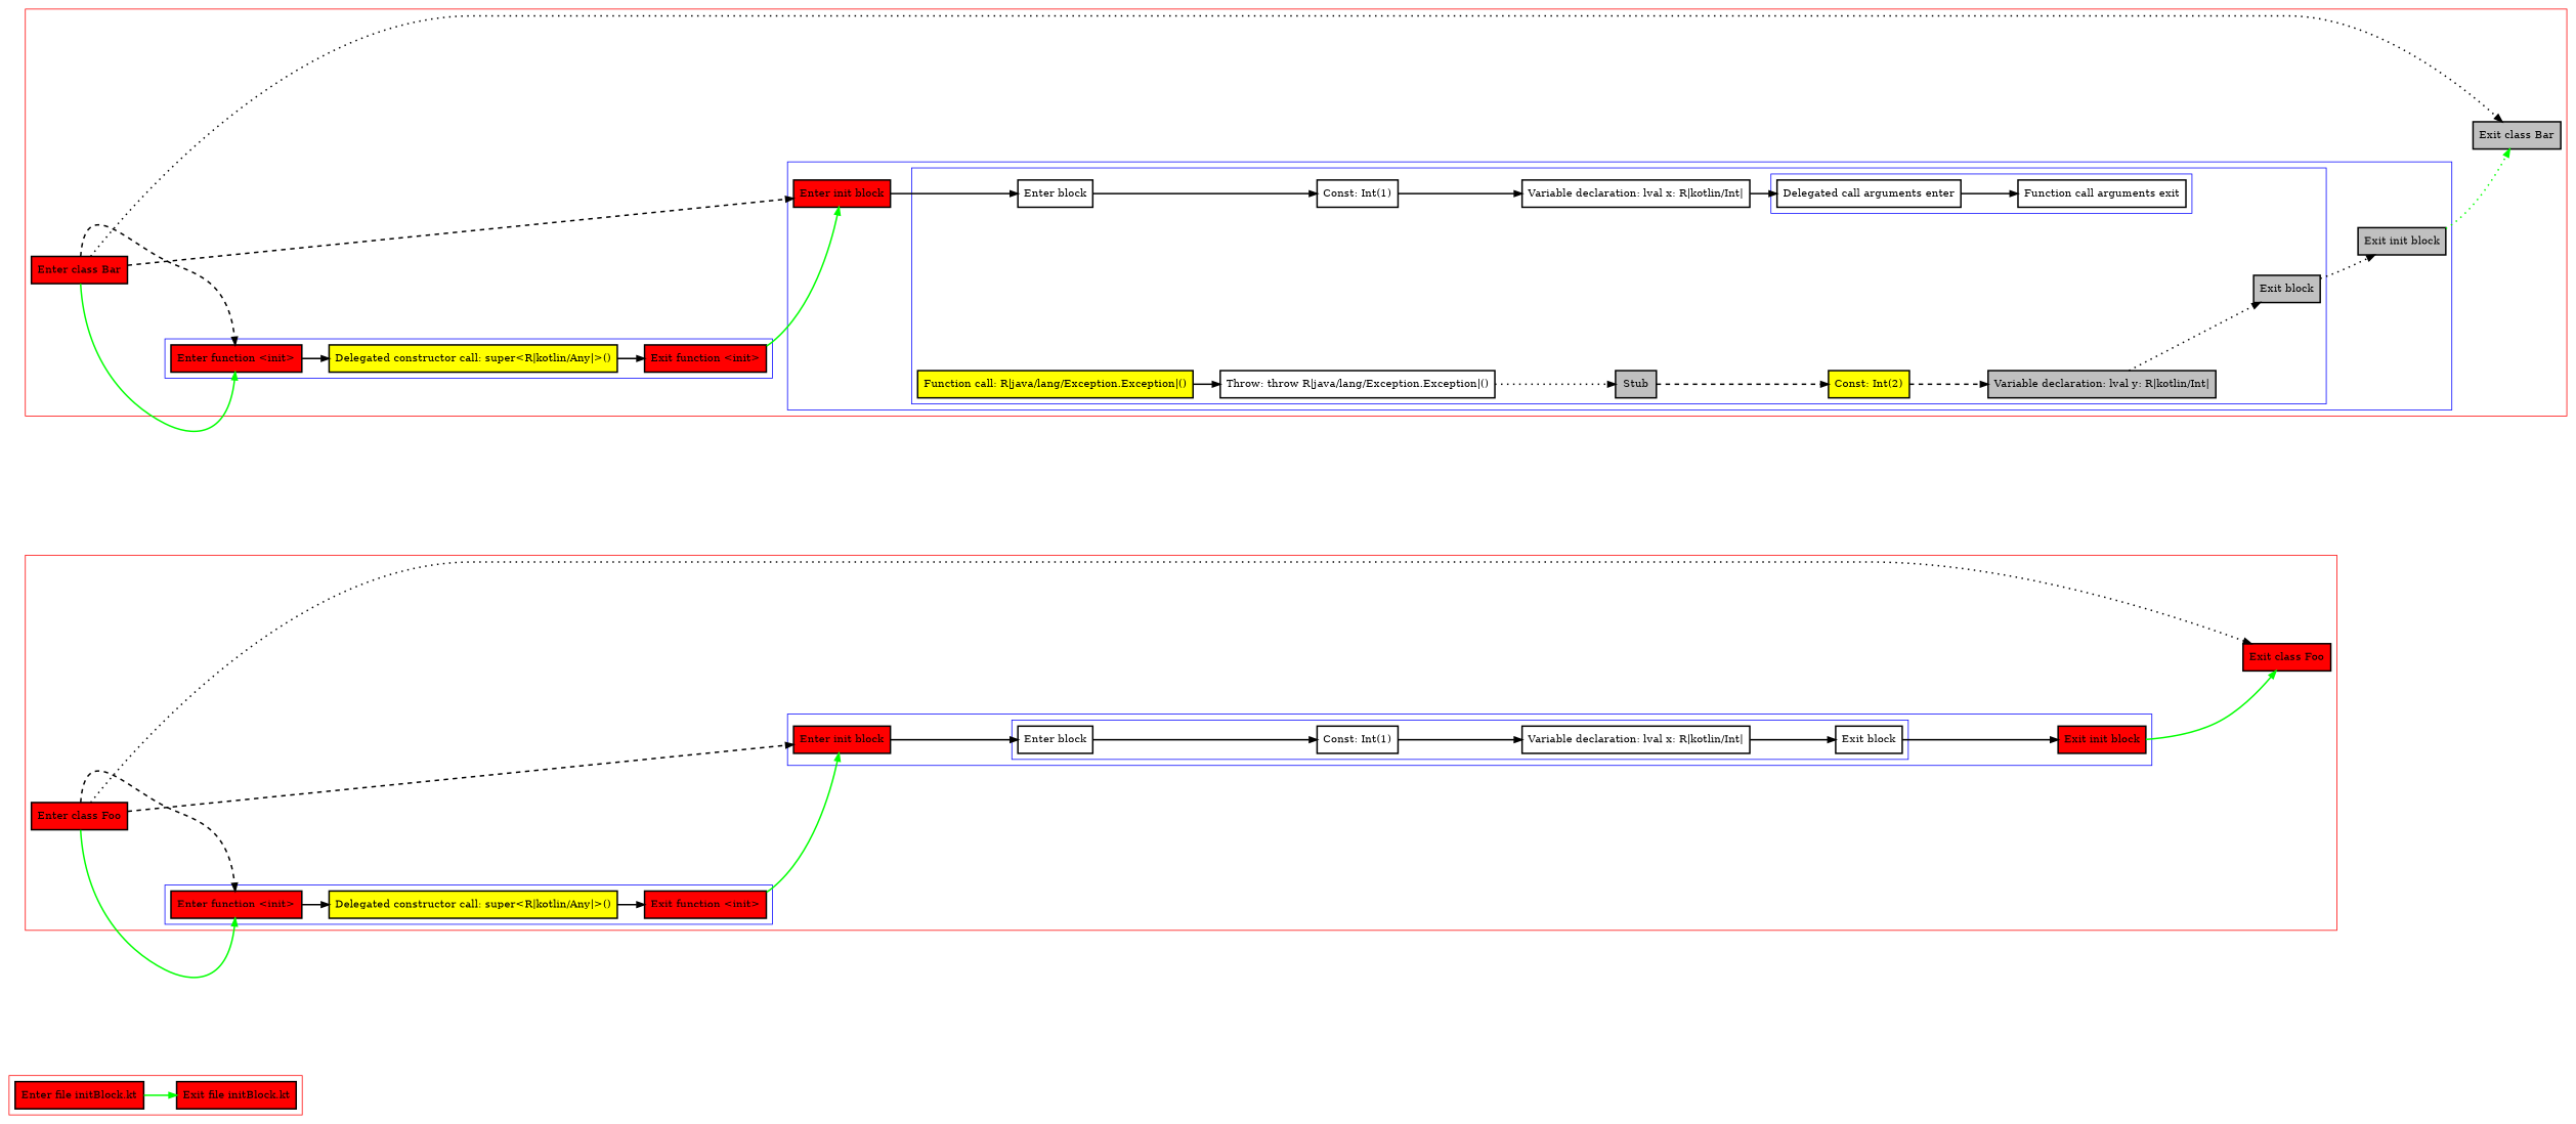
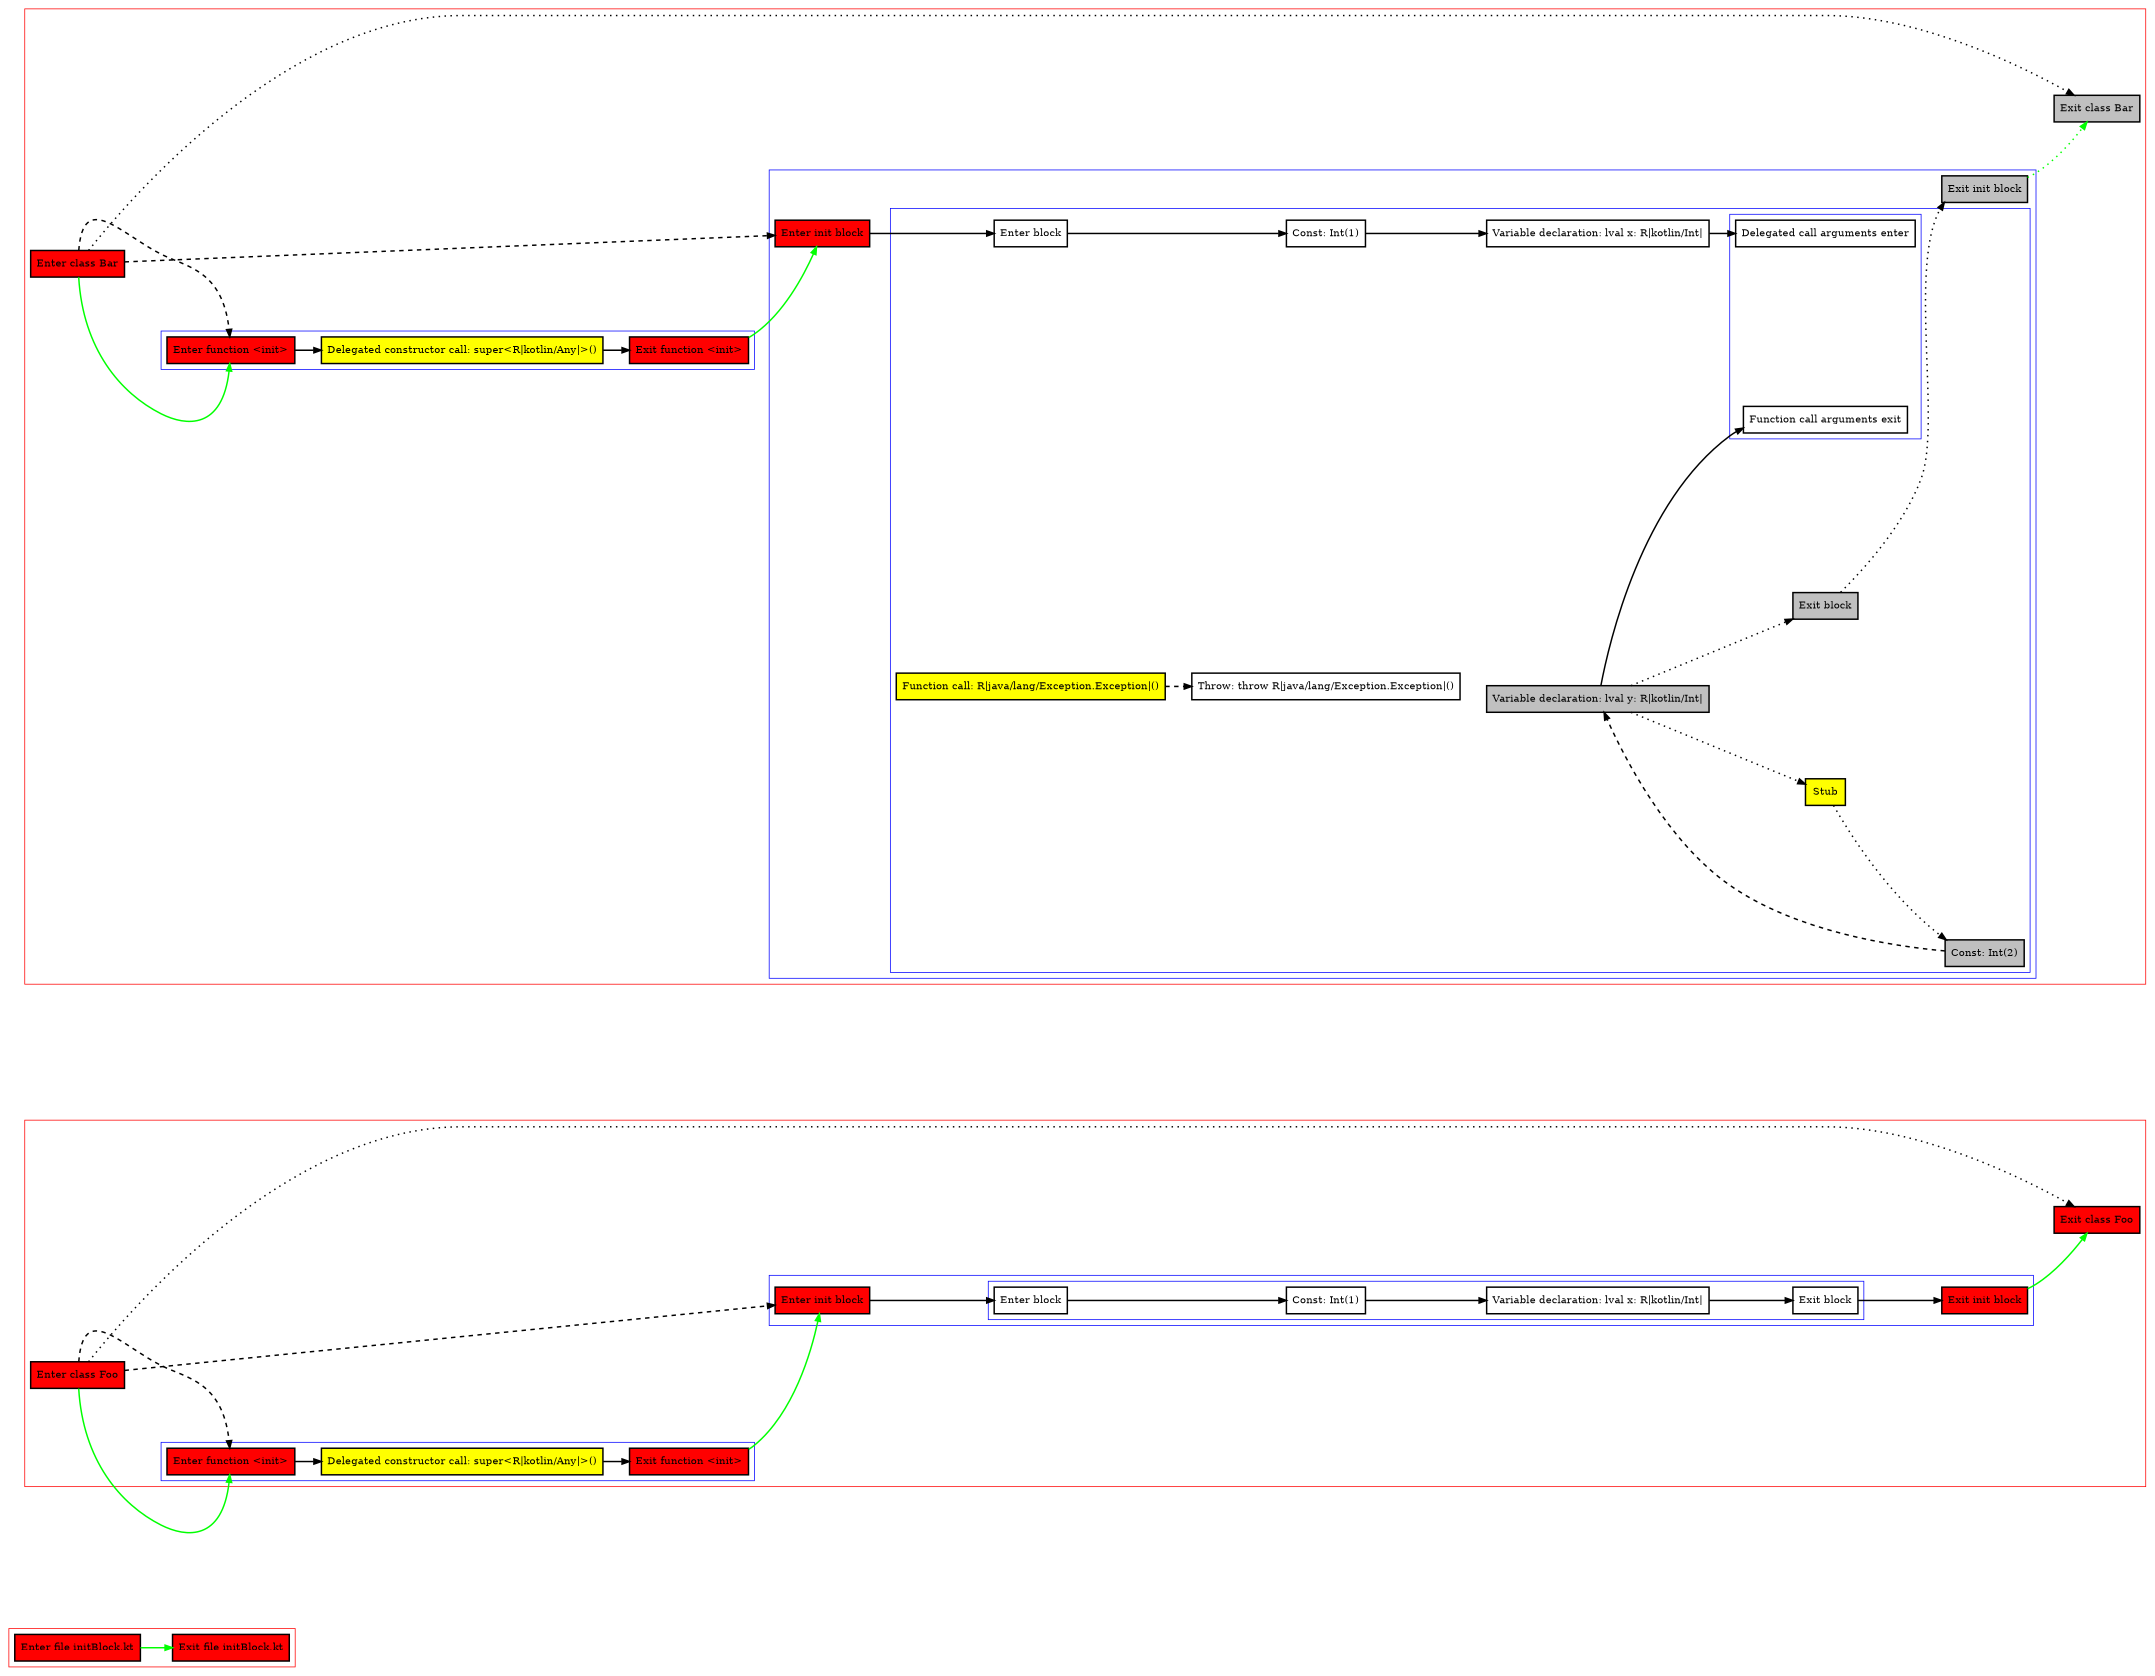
  digraph {
    nodesep=3
    rankdir=LR
    node [fillcolor=red penwidth=2 shape=box style=filled]
    edge [penwidth=2]
    n1 [label="Enter file initBlock.kt"]
    n2 [label="Exit file initBlock.kt"]
    n3 [label="Enter function <init>"]
    n4 [fillcolor=yellow label="Delegated constructor call: super<R|kotlin/Any|>()"]
    n5 [label="Exit function <init>"]
    n6 [label="Enter block" fillcolor="" style=""]
    n7 [label="Const: Int(1)" fillcolor="" style=""]
    n8 [label="Variable declaration: lval x: R|kotlin/Int|" fillcolor="" style=""]
    n9 [label="Exit block" fillcolor="" style=""]
    n10 [label="Enter init block"]
    n11 [label="Exit init block"]
    n12 [label="Enter class Foo"]
    n13 [label="Exit class Foo"]
    n14 [label="Enter function <init>"]
    n15 [fillcolor=yellow label="Delegated constructor call: super<R|kotlin/Any|>()"]
    n16 [label="Exit function <init>"]
    n17 [label="Delegated call arguments enter" fillcolor="" style=""]
    n18 [label="Function call arguments exit" fillcolor="" style=""]
    n19 [label="Enter block" fillcolor="" style=""]
    n20 [label="Const: Int(1)" fillcolor="" style=""]
    n21 [label="Variable declaration: lval x: R|kotlin/Int|" fillcolor="" style=""]
    n22 [fillcolor=yellow label="Function call: R|java/lang/Exception.Exception|()"]
    n23 [label="Throw: throw R|java/lang/Exception.Exception|()" fillcolor="" style=""]
-   n24 [fillcolor=gray label=Stub]
-   n25 [fillcolor=yellow label="Const: Int(2)"]
+   n24 [fillcolor=yellow label=Stub]
+   n25 [fillcolor=gray label="Const: Int(2)"]
    n26 [fillcolor=gray label="Variable declaration: lval y: R|kotlin/Int|"]
    n27 [fillcolor=gray label="Exit block"]
    n28 [label="Enter init block"]
    n29 [fillcolor=gray label="Exit init block"]
    n30 [label="Enter class Bar"]
    n31 [fillcolor=gray label="Exit class Bar"]
    subgraph cluster_1 {
      color=red
      n1
      n2
    }
    subgraph cluster_2 {
      color=red
      n12
      n13
      subgraph cluster_3 {
        color=blue
        n3
        n4
        n5
      }
      subgraph cluster_4 {
        color=blue
        n10
        n11
        subgraph cluster_5 {
          color=blue
          n6
          n7
          n8
          n9
        }
      }
    }
    subgraph cluster_6 {
      color=red
      n30
      n31
      subgraph cluster_7 {
        color=blue
        n14
        n15
        n16
      }
      subgraph cluster_8 {
        color=blue
        n28
        n29
        subgraph cluster_9 {
          color=blue
          n19
          n20
          n21
          n22
          n23
          n24
          n25
          n26
          n27
          subgraph cluster_10 {
            color=blue
            n17
            n18
          }
        }
      }
    }
    n1 -> n2 [color=green]
    n3 -> n4
    n4 -> n5
    n5 -> n10 [color=green]
    n6 -> n7
    n7 -> n8
    n8 -> n9
    n9 -> n11
    n10 -> n6
    n11 -> n13 [color=green]
    n12 -> n3 [color=green]
    n12 -> n3 [style=dashed]
    n12 -> n10 [style=dashed]
    n12 -> n13 [style=dotted]
    n14 -> n15
    n15 -> n16
    n16 -> n28 [color=green]
-   n17 -> n18
+   n26 -> n18
    n19 -> n20
    n20 -> n21
    n21 -> n17
-   n22 -> n23
-   n23 -> n24 [style=dotted]
-   n24 -> n25 [style=dashed]
+   n22 -> n23 [style=dashed]
+   n26 -> n24 [style=dotted]
+   n24 -> n25 [style=dotted]
    n25 -> n26 [style=dashed]
    n26 -> n27 [style=dotted]
    n27 -> n29 [style=dotted]
    n28 -> n19
    n29 -> n31 [color=green style=dotted]
    n30 -> n14 [color=green]
    n30 -> n14 [style=dashed]
    n30 -> n28 [style=dashed]
    n30 -> n31 [style=dotted]
  }
